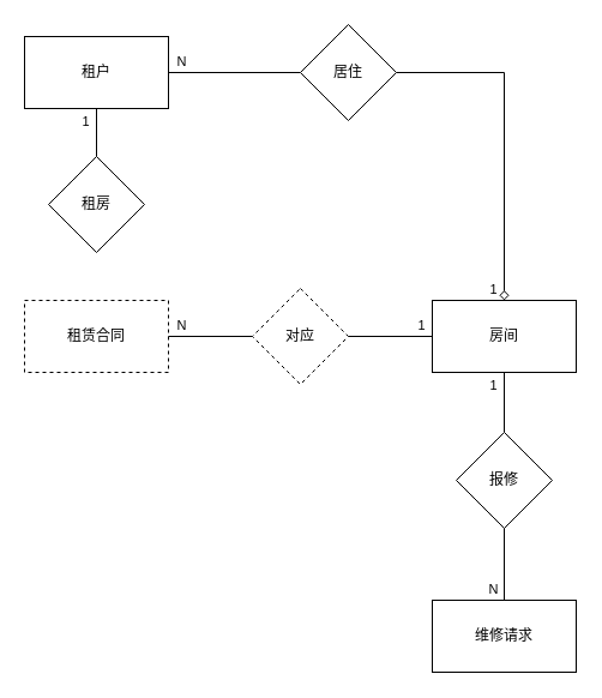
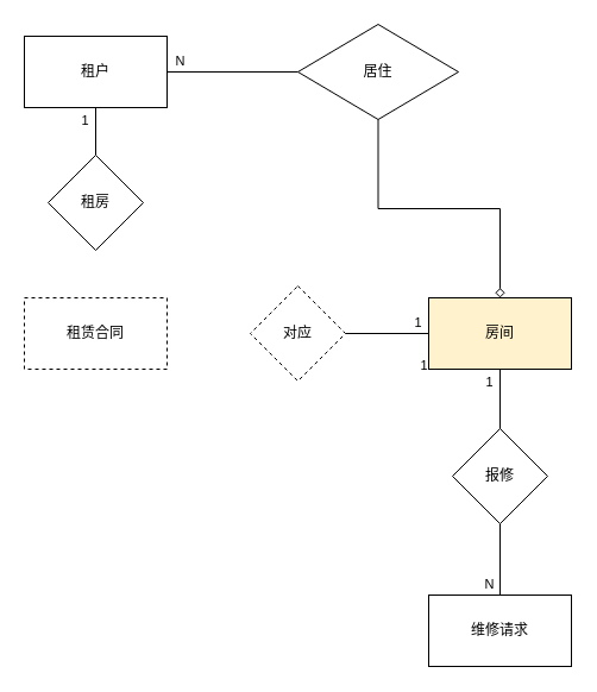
  <mxCell id="0" />
  <mxCell id="1" parent="0" />
- <mxCell id="2" value="房间" style="rounded=0;whiteSpace=wrap;html=1;" vertex="1" parent="1"><mxGeometry x="360" y="250" width="120" height="60" as="geometry" /></mxCell>
+ <mxCell id="2" value="房间" style="rounded=0;whiteSpace=wrap;html=1;fillColor=#fff2cc;" vertex="1" parent="1"><mxGeometry x="360" y="250" width="120" height="60" as="geometry" /></mxCell>
  <mxCell id="3" style="edgeStyle=orthogonalEdgeStyle;rounded=0;orthogonalLoop=1;jettySize=auto;html=1;entryX=0;entryY=0.5;entryDx=0;entryDy=0;endArrow=none;endFill=0;" edge="1" parent="1" source="5" target="23"><mxGeometry relative="1" as="geometry" /></mxCell>
  <mxCell id="4" value="N" style="edgeLabel;html=1;align=center;verticalAlign=middle;resizable=0;points=[];" vertex="1" connectable="0" parent="3"><mxGeometry x="-0.6" y="2" relative="1" as="geometry"><mxPoint x="-12" y="-8" as="offset" /></mxGeometry></mxCell>
  <mxCell id="5" value="租户" style="rounded=0;whiteSpace=wrap;html=1;" vertex="1" parent="1"><mxGeometry x="20" y="30" width="120" height="60" as="geometry" /></mxCell>
  <mxCell id="6" value="维修请求" style="rounded=0;whiteSpace=wrap;html=1;" vertex="1" parent="1"><mxGeometry x="360" y="500" width="120" height="60" as="geometry" /></mxCell>
  <mxCell id="7" value="租赁合同" style="rounded=0;whiteSpace=wrap;html=1;dashed=1;" vertex="1" parent="1"><mxGeometry x="20" y="250" width="120" height="60" as="geometry" /></mxCell>
  <mxCell id="8" value="租房" style="rhombus;whiteSpace=wrap;html=1;" vertex="1" parent="1"><mxGeometry x="40" y="130" width="80" height="80" as="geometry" /></mxCell>
  <mxCell id="9" style="rounded=0;orthogonalLoop=1;jettySize=auto;html=1;entryX=0.5;entryY=0;entryDx=0;entryDy=0;endArrow=none;endFill=0;exitX=0.5;exitY=1;exitDx=0;exitDy=0;" edge="1" parent="1" source="5" target="8"><mxGeometry relative="1" as="geometry"><mxPoint x="190" y="-40" as="sourcePoint" /><mxPoint x="190" y="70" as="targetPoint" /></mxGeometry></mxCell>
  <mxCell id="10" value="1" style="edgeLabel;html=1;align=center;verticalAlign=middle;resizable=0;points=[];" vertex="1" connectable="0" parent="9"><mxGeometry x="0.05" y="2" relative="1" as="geometry"><mxPoint x="-12" y="-11" as="offset" /></mxGeometry></mxCell>
  <mxCell id="11" value="报修" style="rhombus;whiteSpace=wrap;html=1;" vertex="1" parent="1"><mxGeometry x="380" y="360" width="80" height="80" as="geometry" /></mxCell>
  <mxCell id="12" style="rounded=0;orthogonalLoop=1;jettySize=auto;html=1;entryX=0.5;entryY=0;entryDx=0;entryDy=0;endArrow=none;endFill=0;exitX=0.5;exitY=1;exitDx=0;exitDy=0;" edge="1" parent="1" source="2" target="11"><mxGeometry relative="1" as="geometry"><mxPoint x="610" y="300" as="sourcePoint" /><mxPoint x="610" y="410" as="targetPoint" /></mxGeometry></mxCell>
  <mxCell id="13" value="1" style="edgeLabel;html=1;align=center;verticalAlign=middle;resizable=0;points=[];" vertex="1" connectable="0" parent="12"><mxGeometry x="-0.025" y="1" relative="1" as="geometry"><mxPoint x="-11" y="-14" as="offset" /></mxGeometry></mxCell>
  <mxCell id="14" style="rounded=0;orthogonalLoop=1;jettySize=auto;html=1;entryX=0.5;entryY=0;entryDx=0;entryDy=0;endArrow=none;endFill=0;exitX=0.5;exitY=1;exitDx=0;exitDy=0;" edge="1" parent="1" source="11" target="6"><mxGeometry relative="1" as="geometry"><mxPoint x="430" y="290" as="sourcePoint" /><mxPoint x="430" y="420" as="targetPoint" /></mxGeometry></mxCell>
  <mxCell id="15" value="N" style="edgeLabel;html=1;align=center;verticalAlign=middle;resizable=0;points=[];" vertex="1" connectable="0" parent="14"><mxGeometry x="-0.05" y="3" relative="1" as="geometry"><mxPoint x="-13" y="21" as="offset" /></mxGeometry></mxCell>
  <mxCell id="16" value="对应" style="rhombus;whiteSpace=wrap;html=1;dashed=1;" vertex="1" parent="1"><mxGeometry x="210" y="240" width="80" height="80" as="geometry" /></mxCell>
  <mxCell id="17" style="rounded=0;orthogonalLoop=1;jettySize=auto;html=1;entryX=0;entryY=0.5;entryDx=0;entryDy=0;endArrow=none;endFill=0;exitX=1;exitY=0.5;exitDx=0;exitDy=0;" edge="1" parent="1" source="16" target="2"><mxGeometry relative="1" as="geometry"><mxPoint x="430" y="320" as="sourcePoint" /><mxPoint x="430" y="400" as="targetPoint" /></mxGeometry></mxCell>
  <mxCell id="18" value="1" style="edgeLabel;html=1;align=center;verticalAlign=middle;resizable=0;points=[];" vertex="1" connectable="0" parent="17"><mxGeometry x="-0.057" relative="1" as="geometry"><mxPoint x="27" y="-10" as="offset" /></mxGeometry></mxCell>
- <mxCell id="19" style="rounded=0;orthogonalLoop=1;jettySize=auto;html=1;entryX=0;entryY=0.5;entryDx=0;entryDy=0;endArrow=none;endFill=0;exitX=1;exitY=0.5;exitDx=0;exitDy=0;" edge="1" parent="1" source="7" target="16"><mxGeometry relative="1" as="geometry"><mxPoint x="300" y="290" as="sourcePoint" /><mxPoint x="370" y="290" as="targetPoint" /></mxGeometry></mxCell>
- <mxCell id="20" value="N" style="edgeLabel;html=1;align=center;verticalAlign=middle;resizable=0;points=[];" vertex="1" connectable="0" parent="19"><mxGeometry x="-0.057" relative="1" as="geometry"><mxPoint x="-23" y="-10" as="offset" /></mxGeometry></mxCell>
  <mxCell id="21" style="edgeStyle=orthogonalEdgeStyle;rounded=0;orthogonalLoop=1;jettySize=auto;html=1;entryX=0.5;entryY=0;entryDx=0;entryDy=0;endArrow=diamond;endFill=0;" edge="1" parent="1" source="23" target="2"><mxGeometry relative="1" as="geometry" /></mxCell>
  <mxCell id="22" value="&lt;div&gt;1&lt;/div&gt;" style="edgeLabel;html=1;align=center;verticalAlign=middle;resizable=0;points=[];" vertex="1" connectable="0" parent="21"><mxGeometry x="-0.014" y="1" relative="1" as="geometry"><mxPoint x="-11" y="132" as="offset" /></mxGeometry></mxCell>
- <mxCell id="23" value="居住" style="rhombus;whiteSpace=wrap;html=1;" vertex="1" parent="1"><mxGeometry x="250" y="20" width="80" height="80" as="geometry" /></mxCell>
+ <mxCell id="23" value="居住" style="rhombus;whiteSpace=wrap;html=1;" vertex="1" parent="1"><mxGeometry x="250" y="20" width="135" height="80" as="geometry" /></mxCell>
